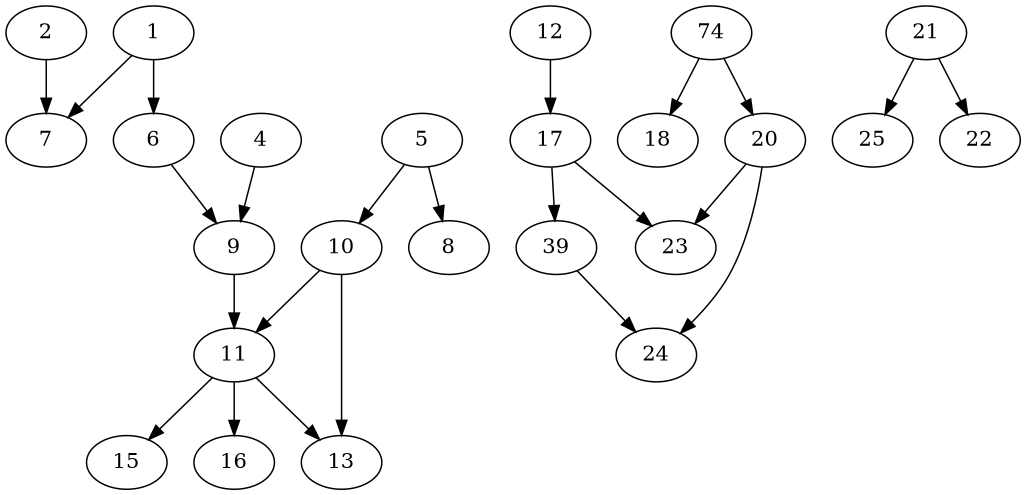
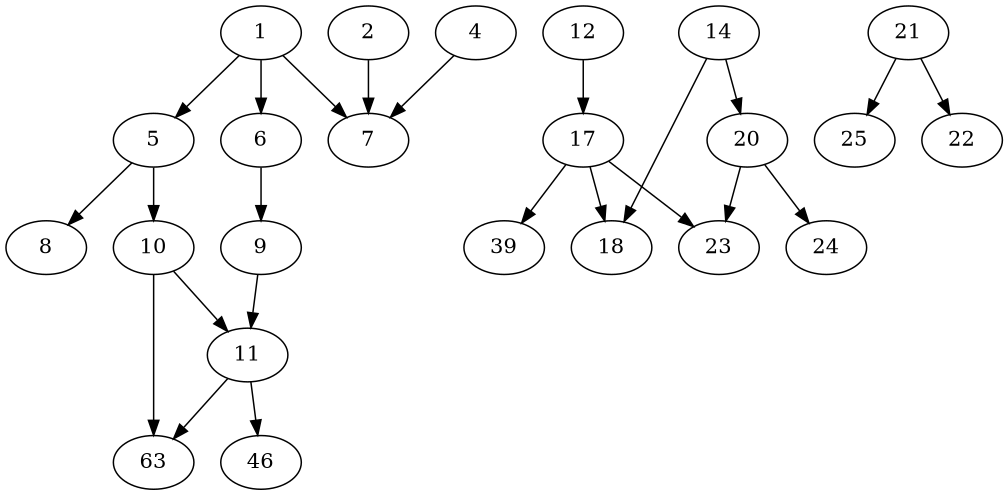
  digraph {
    node [alpha=0.19]
    1 [alpha=0.16 expect_size=7741440]
    5 [alpha=0.14 expect_size=18523136]
    7 [alpha=0.05 expect_size=8901632]
    6 [alpha=0.09 expect_size=43264000]
    8 [alpha=0.09 expect_size=7575552]
    10 [alpha=0.03 expect_size=33176576]
    11 [alpha=0.10 expect_size=9626624]
-   13 [expect_size=31696896]
+   13 [expect_size=31696896 label=63]
    9 [alpha=0.11 expect_size=23487488]
    2 [alpha=0.13 expect_size=42998784]
    4 [alpha=0.09 expect_size=13881344]
-   15 [alpha=0.02 expect_size=33433600]
-   16 [alpha=0.06 expect_size=18896896]
+   16 [alpha=0.06 expect_size=18896896 label=46]
    12 [alpha=0.00 expect_size=47074304]
    17 [expect_size=41177088]
    18 [alpha=0.05 expect_size=6144000]
    n17 [alpha=0.04 expect_size=27185152 label=39]
    23 [expect_size=36272128]
-   14 [expect_size=12380160 label=74]
+   14 [expect_size=12380160]
    20 [expect_size=6925312]
    24 [alpha=0.13 expect_size=32813056]
    21 [alpha=0.16 expect_size=13393920]
    25 [alpha=0.13 expect_size=29596672]
    22 [alpha=0.08 expect_size=35815424]
+   1 -> 5
    1 -> 7
    1 -> 6
    5 -> 8
    5 -> 10
    6 -> 9
    10 -> 11
    10 -> 13
    11 -> 13
-   11 -> 15
    11 -> 16
    9 -> 11
    2 -> 7
-   4 -> 9
+   4 -> 7
    12 -> 17
+   17 -> 18
    17 -> n17
    17 -> 23
-   n17 -> 24
    14 -> 18
    14 -> 20
    20 -> 23
    20 -> 24
    21 -> 25
    21 -> 22
  }
